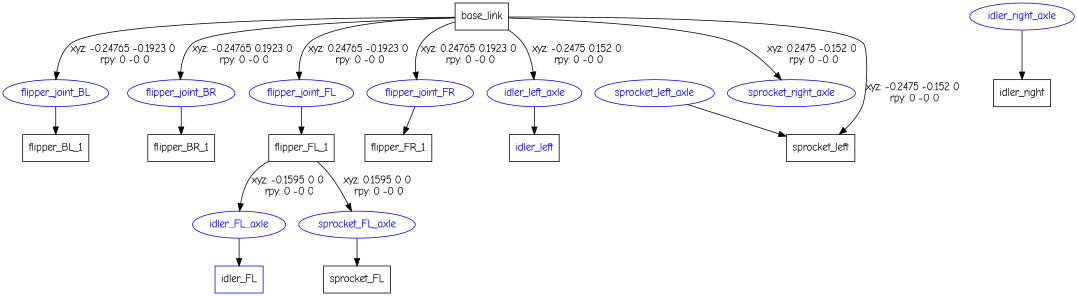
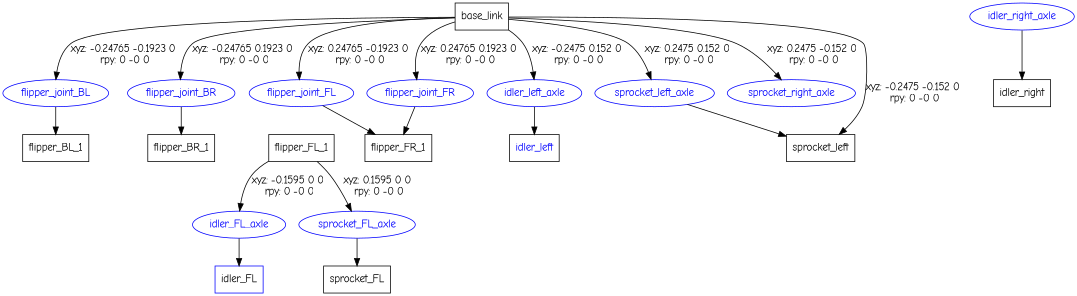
  digraph {
    fontname="Comic Neue"
    node [fontname="Comic Neue" shape=box color=blue fontcolor=blue]
    edge [fontname="Comic Neue"]
    n1 [label=base_link color="" fontcolor=""]
    flipper_joint_BL [shape=ellipse]
    flipper_joint_BR [shape=ellipse]
    flipper_joint_FL [shape=ellipse]
    flipper_joint_FR [shape=ellipse]
    idler_left_axle [shape=ellipse]
    sprocket_left_axle [shape=ellipse]
    sprocket_right_axle [shape=ellipse]
    n9 [label=sprocket_left color="" fontcolor=""]
    n10 [label=flipper_BL_1 color="" fontcolor=""]
    n11 [label=flipper_BR_1 color="" fontcolor=""]
    n12 [label=flipper_FL_1 color="" fontcolor=""]
    n13 [label=flipper_FR_1 color="" fontcolor=""]
    n14 [label=idler_left color=""]
    idler_right_axle [shape=ellipse]
    n16 [label=idler_right color="" fontcolor=""]
    idler_FL_axle [shape=ellipse]
    sprocket_FL_axle [shape=ellipse]
    n19 [label=idler_FL fontcolor=""]
    n20 [label=sprocket_FL color="" fontcolor=""]
    n1 -> flipper_joint_BL [label="xyz: -0.24765 -0.1923 0 \nrpy: 0 -0 0"]
    n1 -> flipper_joint_BR [label="xyz: -0.24765 0.1923 0 \nrpy: 0 -0 0"]
    n1 -> flipper_joint_FL [label="xyz: 0.24765 -0.1923 0 \nrpy: 0 -0 0"]
    n1 -> flipper_joint_FR [label="xyz: 0.24765 0.1923 0 \nrpy: 0 -0 0"]
    n1 -> idler_left_axle [label="xyz: -0.2475 0.152 0 \nrpy: 0 -0 0"]
+   n1 -> sprocket_left_axle [label="xyz: 0.2475 0.152 0 \nrpy: 0 -0 0"]
    n1 -> sprocket_right_axle [label="xyz: 0.2475 -0.152 0 \nrpy: 0 -0 0"]
    n1 -> n9 [label="xyz: -0.2475 -0.152 0 \nrpy: 0 -0 0"]
    flipper_joint_BL -> n10
    flipper_joint_BR -> n11
-   flipper_joint_FL -> n12
+   flipper_joint_FL -> n13
    flipper_joint_FR -> n13
    idler_left_axle -> n14
    sprocket_left_axle -> n9
    n12 -> idler_FL_axle [label="xyz: -0.1595 0 0 \nrpy: 0 -0 0"]
    n12 -> sprocket_FL_axle [label="xyz: 0.1595 0 0 \nrpy: 0 -0 0"]
    idler_right_axle -> n16
    idler_FL_axle -> n19
    sprocket_FL_axle -> n20
  }
